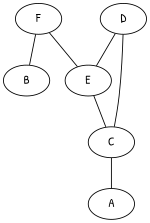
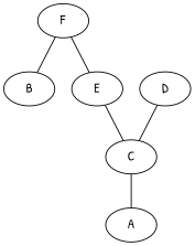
  strict graph {
    fontname="Patrick Hand"
    lang=EN
    loc=bottom
    node [fontname="Patrick Hand"]
    edge [color=rouge fontname="Patrick Hand"]
    F
    B
    E
    C
    D
    A
    subgraph sub_1 {
      F
      B
      E
    }
    subgraph sub_2 {
      lang=CN
      E
      C
      D
    }
    F -- B
    F -- E
    E -- C
    C -- A [color=noir]
-   D -- E [color=blanc]
    D -- C [color=noir]
  }
